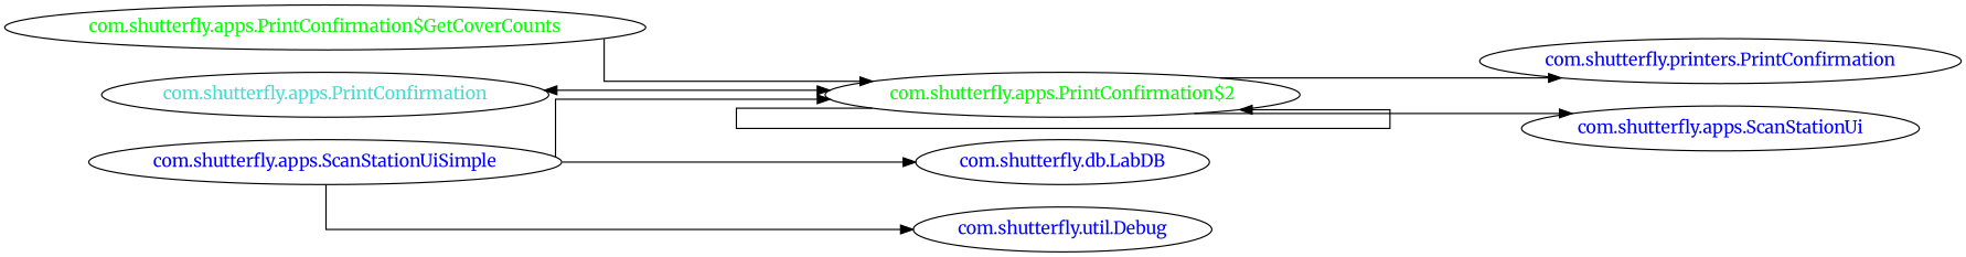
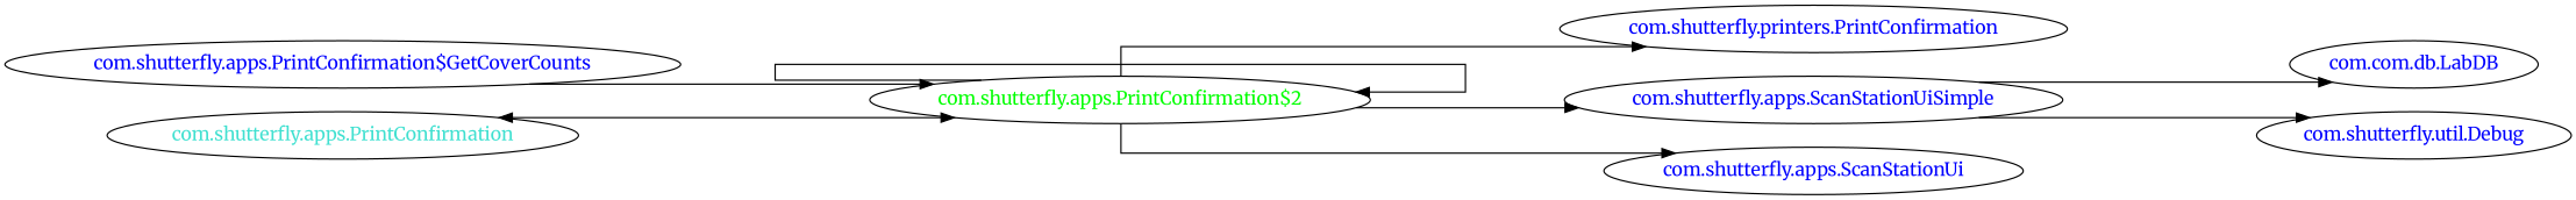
  digraph {
    concentrate=true
    fontname=Merriweather
    rankdir=LR
    ranksep=2.0
    splines=ortho
    node [fontcolor=blue fontname=Merriweather]
    edge [fontname=Merriweather]
    "com.shutterfly.apps.PrintConfirmation$2" [fontcolor=green]
    n2 [label="com.shutterfly.printers.PrintConfirmation"]
    "com.shutterfly.apps.ScanStationUiSimple"
    "com.shutterfly.apps.ScanStationUi"
-   "com.shutterfly.db.LabDB"
+   "com.shutterfly.db.LabDB" [label="com.com.db.LabDB"]
    "com.shutterfly.util.Debug"
-   "com.shutterfly.apps.PrintConfirmation$GetCoverCounts" [fontcolor=green]
+   "com.shutterfly.apps.PrintConfirmation$GetCoverCounts"
    "com.shutterfly.apps.PrintConfirmation" [fontcolor=turquoise]
    "com.shutterfly.apps.PrintConfirmation$2" -> "com.shutterfly.apps.PrintConfirmation$2"
    "com.shutterfly.apps.PrintConfirmation$2" -> n2
-   "com.shutterfly.apps.ScanStationUiSimple" -> "com.shutterfly.apps.PrintConfirmation$2"
+   "com.shutterfly.apps.PrintConfirmation$2" -> "com.shutterfly.apps.ScanStationUiSimple"
    "com.shutterfly.apps.PrintConfirmation$2" -> "com.shutterfly.apps.ScanStationUi"
    "com.shutterfly.apps.ScanStationUiSimple" -> "com.shutterfly.db.LabDB"
    "com.shutterfly.apps.ScanStationUiSimple" -> "com.shutterfly.util.Debug"
    "com.shutterfly.apps.PrintConfirmation$GetCoverCounts" -> "com.shutterfly.apps.PrintConfirmation$2"
    "com.shutterfly.apps.PrintConfirmation" -> "com.shutterfly.apps.PrintConfirmation$2" [dir=both]
  }
